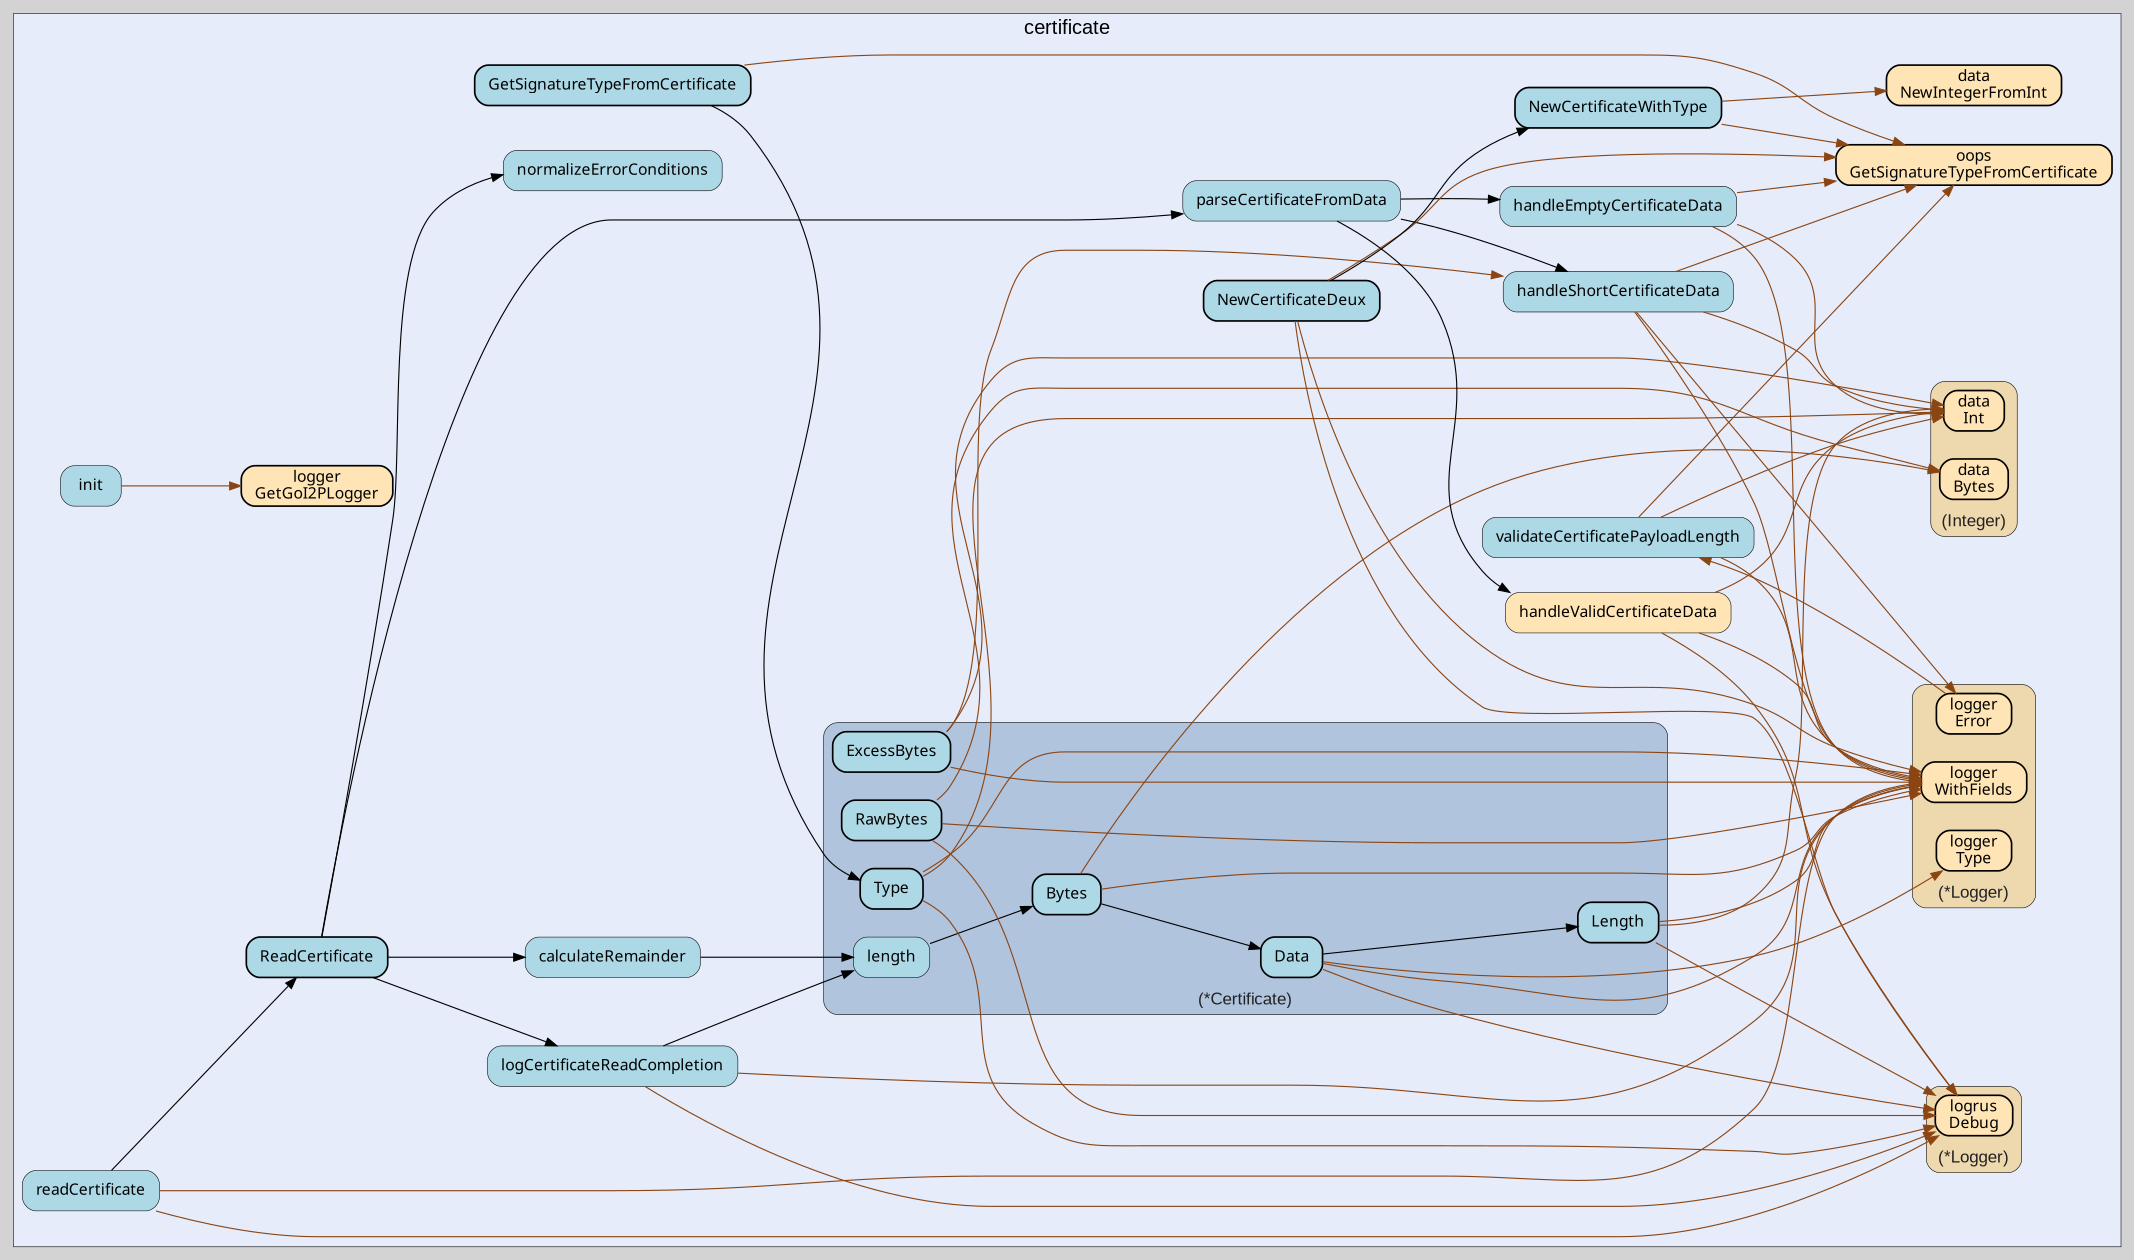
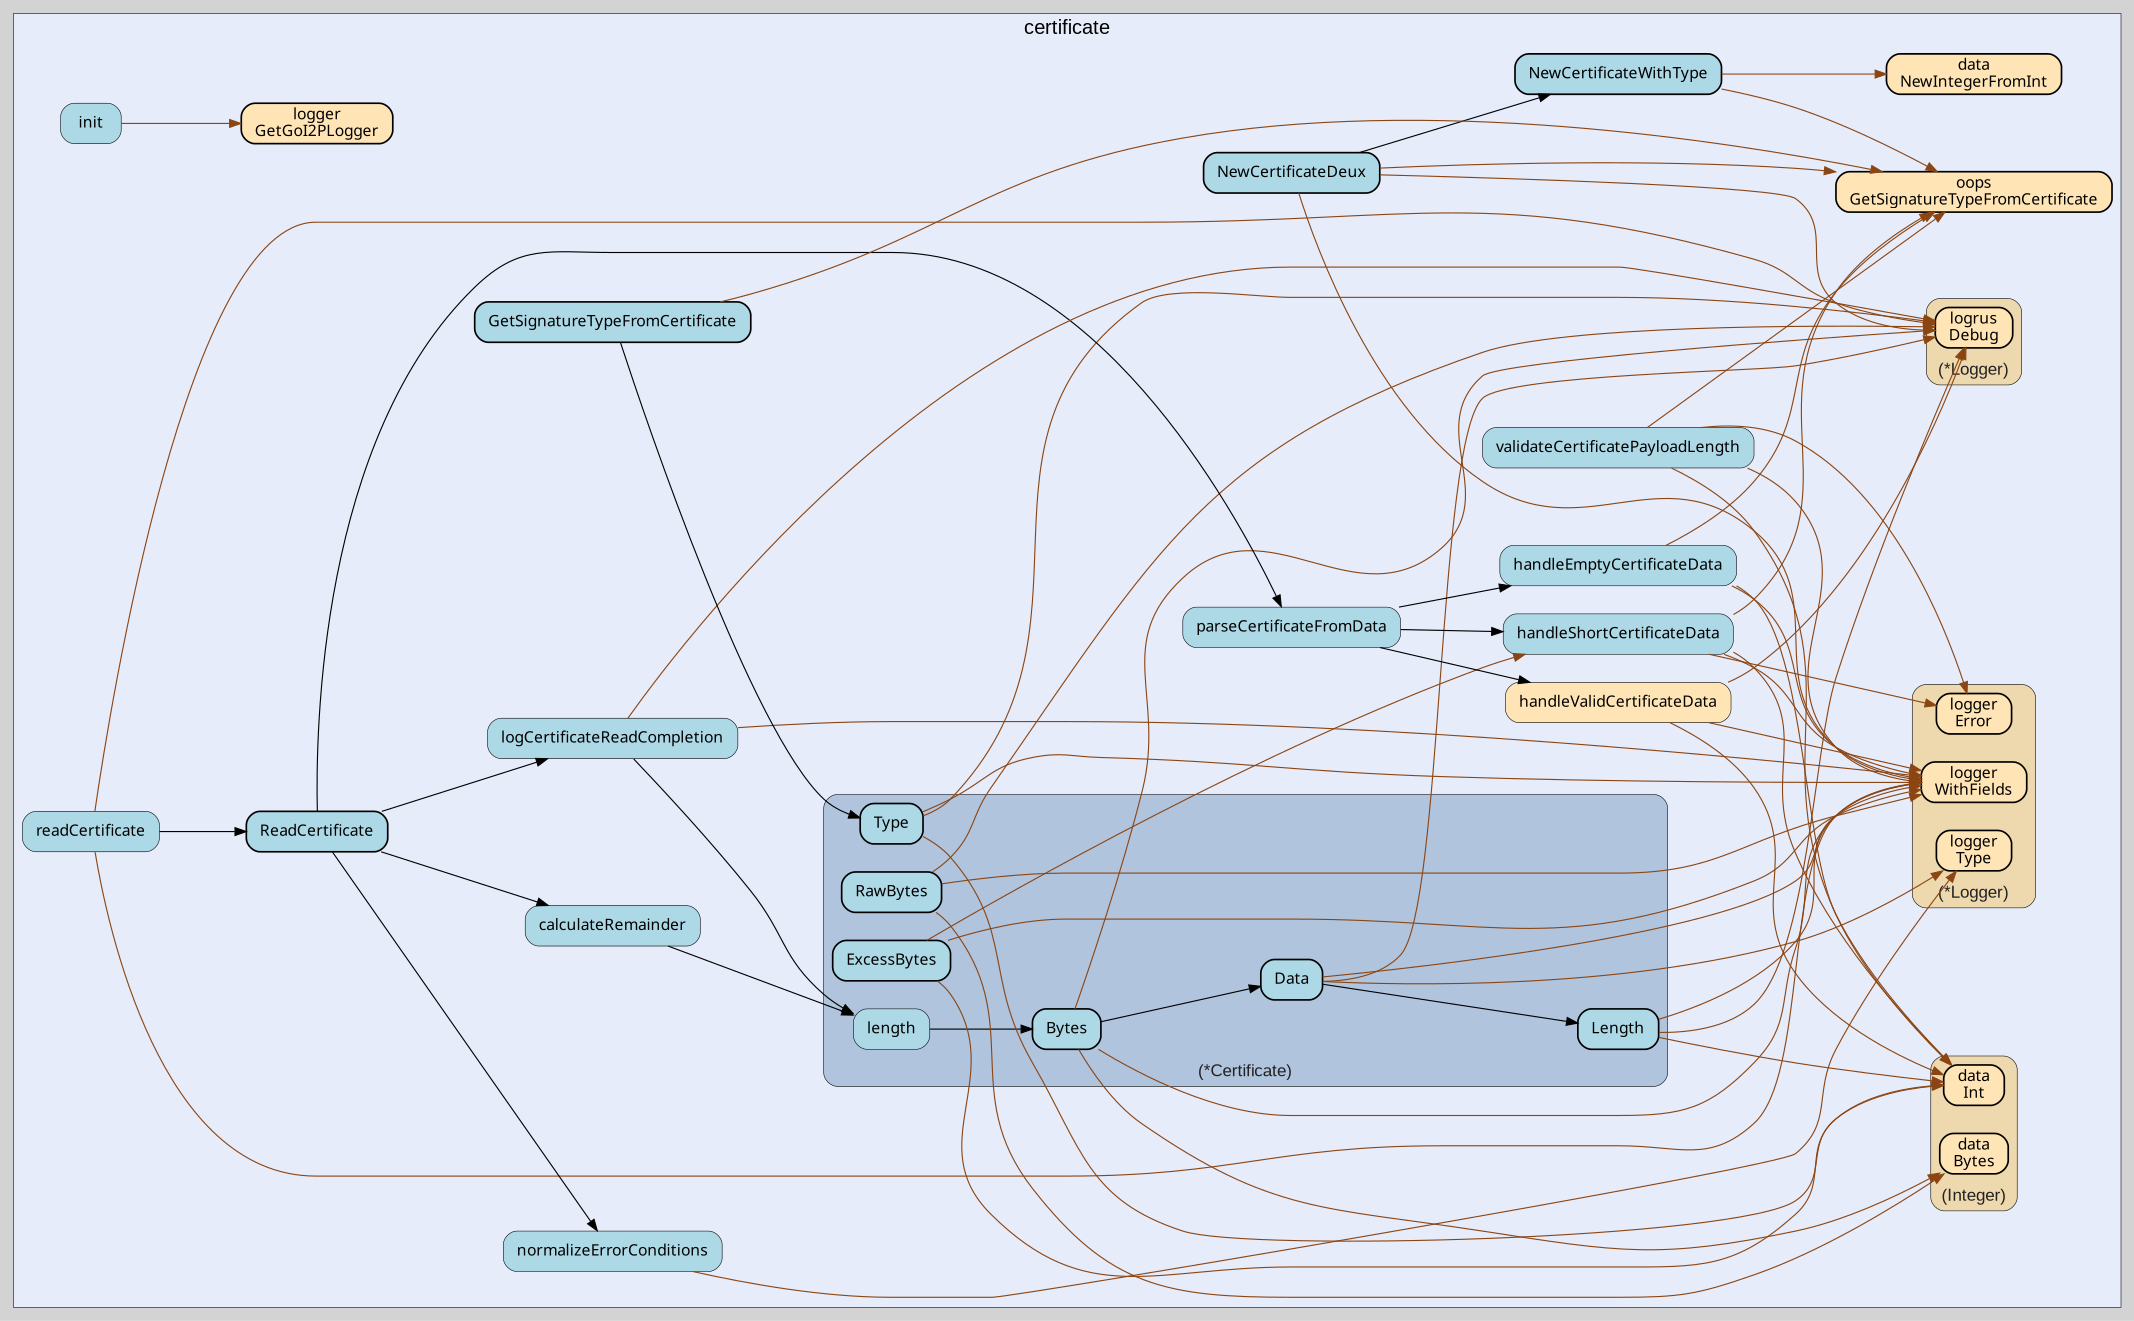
  digraph {
    bgcolor=lightgray
    fontname=Arial
    fontsize=14
    labeljust=l
    nodesep=0.35
    penwidth=0.5
    rankdir=LR
    style=solid
    node [fillcolor=lightblue fontname=Verdana margin="0.16,0.0" penwidth=1.5 shape=box style="filled,rounded"]
    edge [minlen=2 color=saddlebrown]
    n1 [label=Bytes]
    n2 [label=Length]
    n3 [label=Data]
    n4 [label=length penwidth=0.5]
    n5 [label=ExcessBytes]
    n6 [label=Type]
    n7 [label=RawBytes]
    n8 [fillcolor=moccasin label="logger\nWithFields"]
    n9 [fillcolor=moccasin label="logger\nError"]
    n10 [fillcolor=moccasin label="logger\nType"]
    n11 [fillcolor=moccasin label="logrus\nDebug"]
    n12 [fillcolor=moccasin label="data\nInt"]
    n13 [fillcolor=moccasin label="data\nBytes"]
    n14 [label=init penwidth=0.5]
    n15 [fillcolor=moccasin label="logger\nGetGoI2PLogger"]
    n16 [label=readCertificate penwidth=0.5]
    n17 [label=handleEmptyCertificateData penwidth=0.5]
    n18 [fillcolor=moccasin label="oops\nGetSignatureTypeFromCertificate"]
    n19 [label=parseCertificateFromData penwidth=0.5]
    n20 [label=handleShortCertificateData penwidth=0.5]
    n21 [label=validateCertificatePayloadLength penwidth=0.5]
    n22 [fillcolor=moccasin label=handleValidCertificateData penwidth=0.5]
    n23 [label=ReadCertificate]
    n24 [label=normalizeErrorConditions penwidth=0.5]
    n25 [label=calculateRemainder penwidth=0.5]
    n26 [label=logCertificateReadCompletion penwidth=0.5]
    n27 [label=NewCertificateDeux]
    n28 [label=NewCertificateWithType]
    n29 [fillcolor=moccasin label="data\nNewIntegerFromInt"]
    n30 [label=GetSignatureTypeFromCertificate]
    subgraph cluster_1 {
      bgcolor="#e6ecfa"
      fontsize=18
      label=certificate
      labeljust=c
      labelloc=t
      n14
      n15
      n16
      n17
      n18
      n19
      n20
      n21
      n22
      n23
      n24
      n25
      n26
      n27
      n28
      n29
      n30
      subgraph cluster_2 {
        bgcolor="#e6ecfa"
        fillcolor=lightsteelblue
        fontcolor="#222222"
        fontsize=15
        label="(*Certificate)"
        labeljust=c
        labelloc=b
        style="rounded,filled"
        n1
        n2
        n3
        n4
        n5
        n6
        n7
      }
      subgraph cluster_3 {
        bgcolor="#e6ecfa"
        fillcolor=wheat2
        fontcolor="#222222"
        fontsize=15
        label="(*Logger)"
        labeljust=c
        labelloc=b
        style="rounded,filled"
        n8
        n9
        n10
      }
      subgraph cluster_4 {
        bgcolor="#e6ecfa"
        fillcolor=wheat2
        fontcolor="#222222"
        fontsize=15
        label="(*Logger)"
        labeljust=c
        labelloc=b
        style="rounded,filled"
        n11
      }
      subgraph cluster_5 {
        bgcolor="#e6ecfa"
        fillcolor=wheat2
        fontcolor="#222222"
        fontsize=15
        label="(Integer)"
        labeljust=c
        labelloc=b
        style="rounded,filled"
        n12
        n13
      }
    }
    n1 -> n3 [color=""]
    n1 -> n8
+   n1 -> n11
    n1 -> n13
    n2 -> n8
    n2 -> n11
    n2 -> n12
    n3 -> n2 [color=""]
    n3 -> n8
    n3 -> n10
    n3 -> n11
    n4 -> n1 [color=""]
    n5 -> n8
    n5 -> n12
    n5 -> n20
    n6 -> n8
    n6 -> n11
    n6 -> n12
    n7 -> n8
    n7 -> n11
    n7 -> n13
    n14 -> n15
    n16 -> n8
    n16 -> n11
    n16 -> n23 [color=""]
    n17 -> n8
    n17 -> n12
    n17 -> n18
    n19 -> n17 [color=""]
    n19 -> n20 [color=""]
    n19 -> n22 [color=""]
    n20 -> n8
    n20 -> n9
    n20 -> n12
    n20 -> n18
    n21 -> n8
-   n9 -> n21
+   n21 -> n9
    n21 -> n12
    n21 -> n18
    n22 -> n8
    n22 -> n11
    n22 -> n12
    n23 -> n19 [color=""]
    n23 -> n24 [color=""]
    n23 -> n25 [color=""]
    n23 -> n26 [color=""]
+   n24 -> n10
    n25 -> n4 [color=""]
    n26 -> n4 [color=""]
    n26 -> n8
    n26 -> n11
    n27 -> n8
    n27 -> n11
    n27 -> n18
    n27 -> n28 [color=""]
    n28 -> n18
    n28 -> n29
    n30 -> n6 [color=""]
    n30 -> n18
  }
